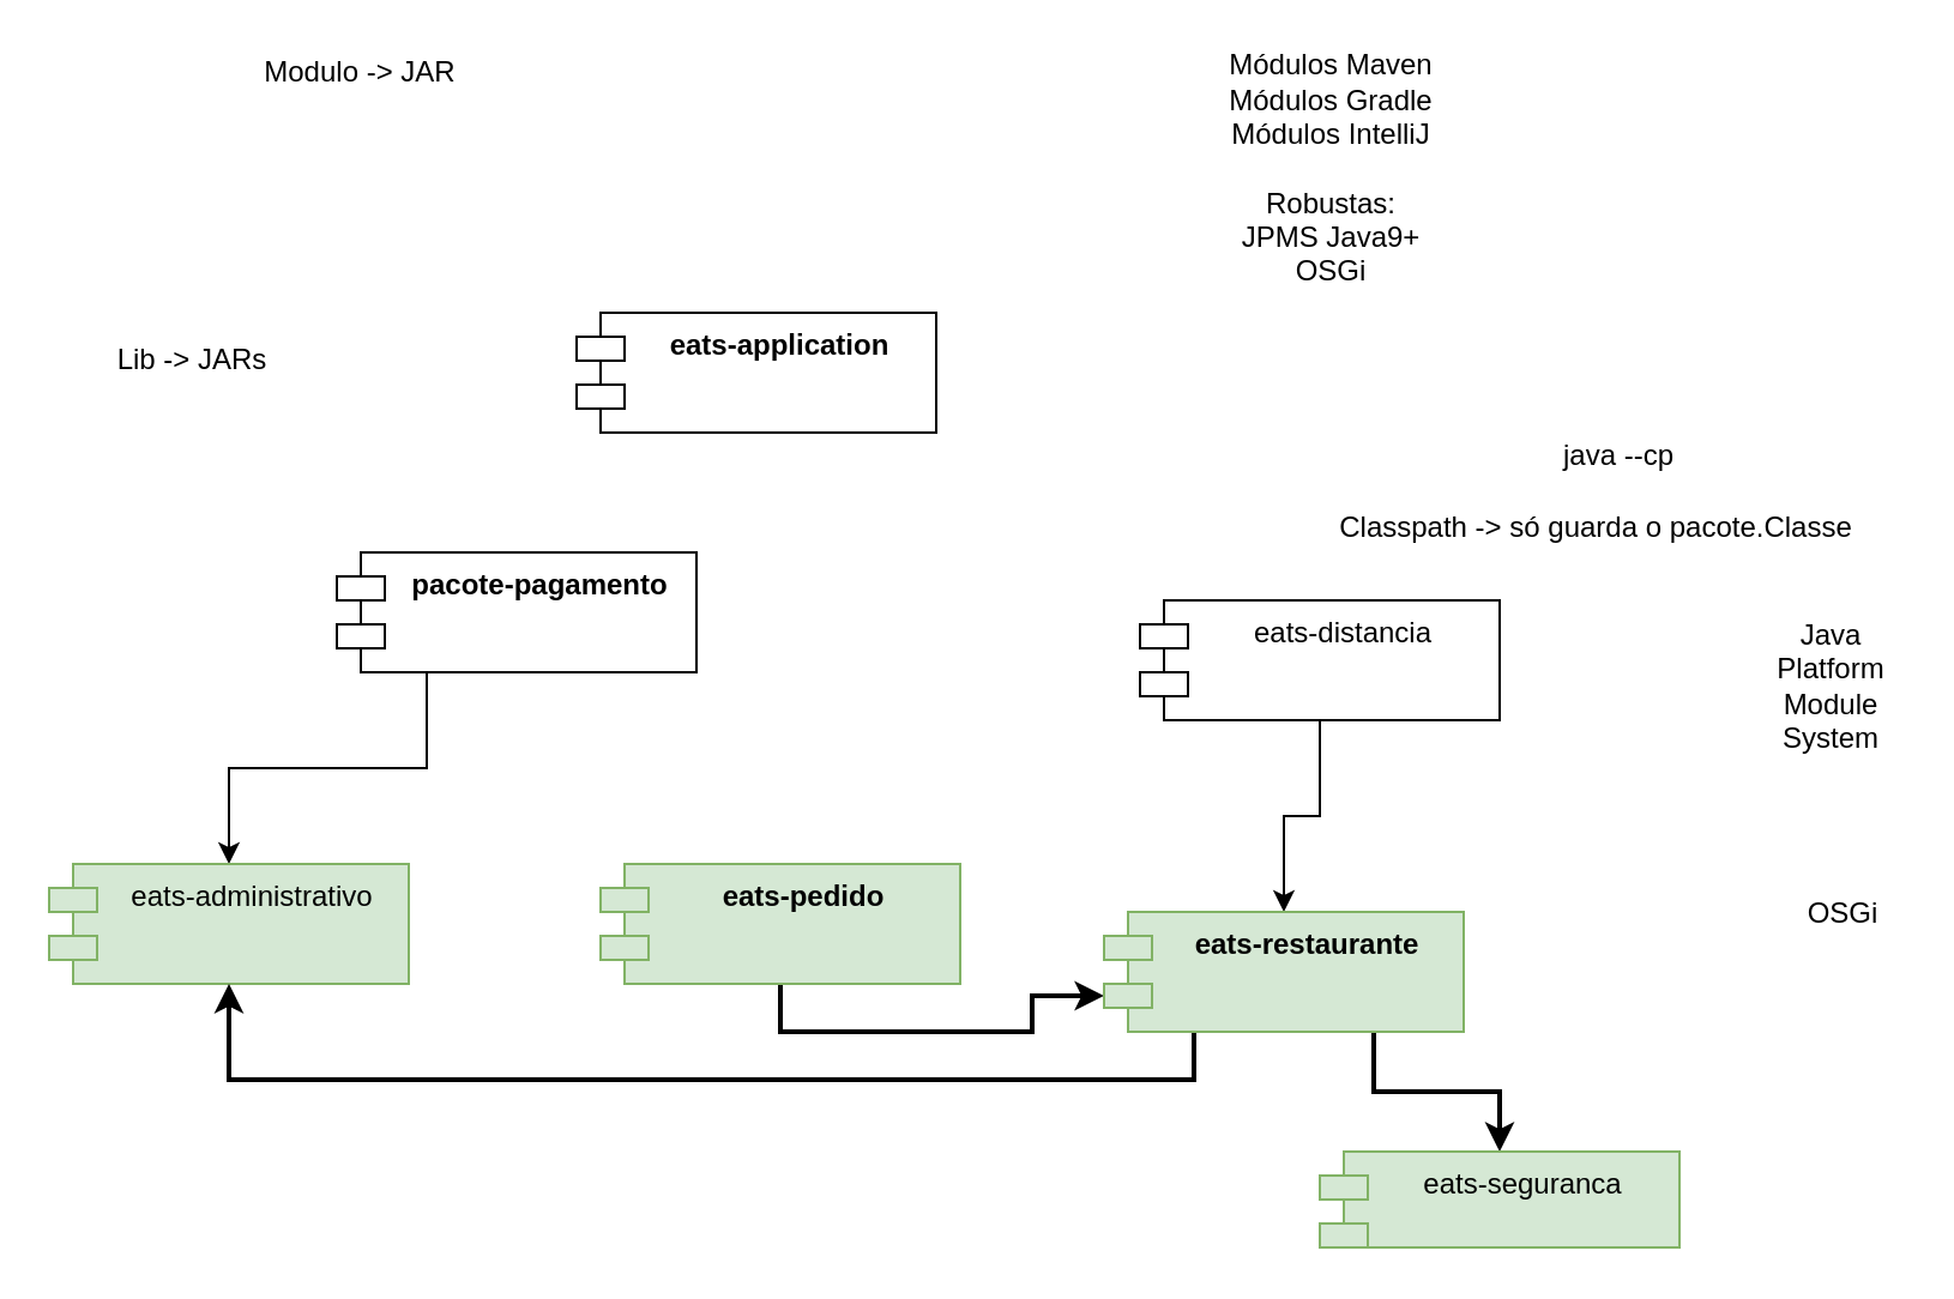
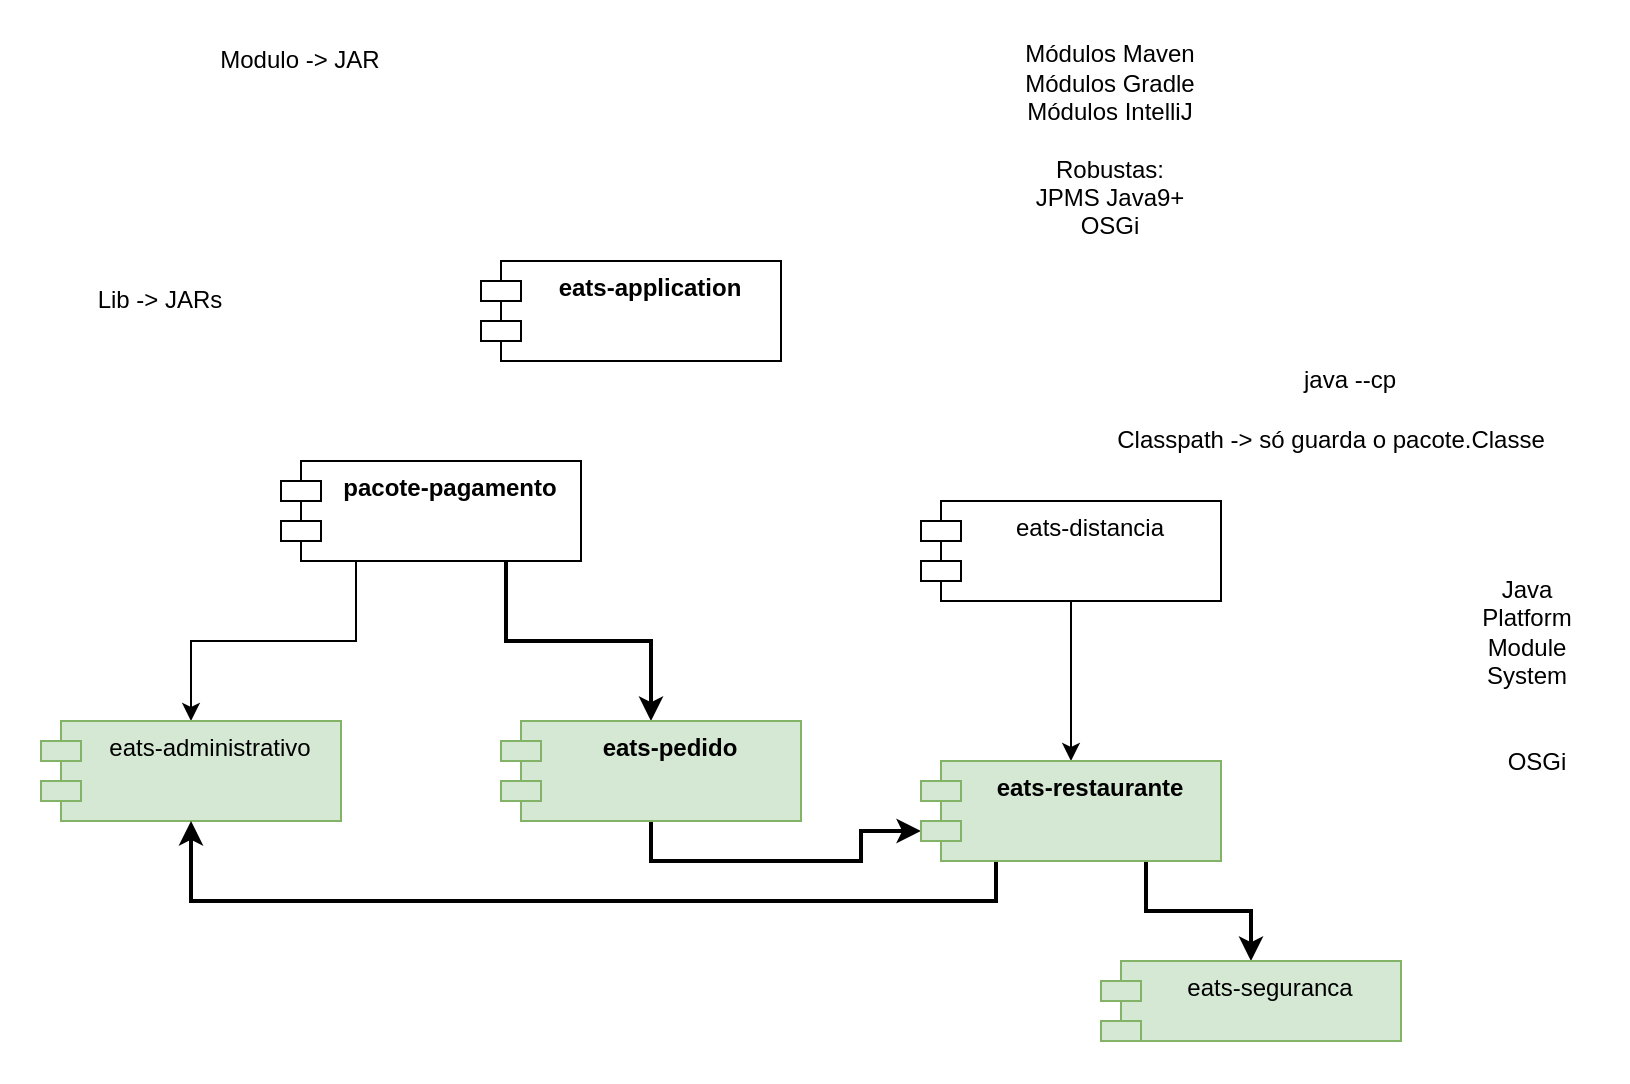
  <mxCell id="0" />
  <mxCell id="1" parent="0" />
  <mxCell id="2" style="edgeStyle=orthogonalEdgeStyle;rounded=0;orthogonalLoop=1;jettySize=auto;html=1;exitX=0.25;exitY=1;exitDx=0;exitDy=0;entryX=0.5;entryY=0;entryDx=0;entryDy=0;" edge="1" parent="1" source="4" target="7"><mxGeometry relative="1" as="geometry" /></mxCell>
+ <mxCell id="3" style="edgeStyle=orthogonalEdgeStyle;rounded=0;orthogonalLoop=1;jettySize=auto;html=1;exitX=0.75;exitY=1;exitDx=0;exitDy=0;fontStyle=0;strokeWidth=2;" edge="1" parent="1" source="4" target="9"><mxGeometry relative="1" as="geometry" /></mxCell>
  <mxCell id="4" value="pacote-pagamento" style="shape=module;align=left;spacingLeft=20;align=center;verticalAlign=top;fontStyle=1" vertex="1" parent="1"><mxGeometry x="140" y="230" width="150" height="50" as="geometry" /></mxCell>
  <mxCell id="5" value="Lib -&amp;gt; JARs" style="text;html=1;strokeColor=none;fillColor=none;align=center;verticalAlign=middle;whiteSpace=wrap;rounded=0;" vertex="1" parent="1"><mxGeometry x="20" y="140" width="120" height="20" as="geometry" /></mxCell>
  <mxCell id="6" value="Modulo -&amp;gt; JAR" style="text;html=1;strokeColor=none;fillColor=none;align=center;verticalAlign=middle;whiteSpace=wrap;rounded=0;" vertex="1" parent="1"><mxGeometry x="30" y="20" width="240" height="20" as="geometry" /></mxCell>
  <mxCell id="7" value="eats-administrativo" style="shape=module;align=left;spacingLeft=20;align=center;verticalAlign=top;fillColor=#d5e8d4;strokeColor=#82b366;" vertex="1" parent="1"><mxGeometry x="20" y="360" width="150" height="50" as="geometry" /></mxCell>
  <mxCell id="8" style="edgeStyle=orthogonalEdgeStyle;rounded=0;orthogonalLoop=1;jettySize=auto;html=1;exitX=0.5;exitY=1;exitDx=0;exitDy=0;entryX=0;entryY=0;entryDx=0;entryDy=35;entryPerimeter=0;strokeWidth=2;" edge="1" parent="1" source="9" target="15"><mxGeometry relative="1" as="geometry" /></mxCell>
  <mxCell id="9" value="eats-pedido" style="shape=module;align=left;spacingLeft=20;align=center;verticalAlign=top;fontStyle=1;fillColor=#d5e8d4;strokeColor=#82b366;" vertex="1" parent="1"><mxGeometry x="250" y="360" width="150" height="50" as="geometry" /></mxCell>
  <mxCell id="10" value="Módulos Maven&lt;br&gt;Módulos Gradle&lt;br&gt;Módulos IntelliJ&lt;br&gt;&lt;br&gt;Robustas:&lt;br&gt;JPMS Java9+&lt;br&gt;OSGi" style="text;html=1;strokeColor=none;fillColor=none;align=center;verticalAlign=middle;whiteSpace=wrap;rounded=0;" vertex="1" parent="1"><mxGeometry x="470" y="60" width="170" height="20" as="geometry" /></mxCell>
  <mxCell id="11" style="edgeStyle=orthogonalEdgeStyle;rounded=0;orthogonalLoop=1;jettySize=auto;html=1;exitX=0.5;exitY=1;exitDx=0;exitDy=0;entryX=0.5;entryY=0;entryDx=0;entryDy=0;" edge="1" parent="1" source="12" target="15"><mxGeometry relative="1" as="geometry" /></mxCell>
- <mxCell id="12" value="eats-distancia" style="shape=module;align=left;spacingLeft=20;align=center;verticalAlign=top;" vertex="1" parent="1"><mxGeometry x="475" y="250" width="150" height="50" as="geometry" /></mxCell>
+ <mxCell id="12" value="eats-distancia" style="shape=module;align=left;spacingLeft=20;align=center;verticalAlign=top;" vertex="1" parent="1"><mxGeometry x="460" y="250" width="150" height="50" as="geometry" /></mxCell>
  <mxCell id="13" style="edgeStyle=orthogonalEdgeStyle;rounded=0;orthogonalLoop=1;jettySize=auto;html=1;exitX=0.25;exitY=1;exitDx=0;exitDy=0;entryX=0.5;entryY=1;entryDx=0;entryDy=0;strokeWidth=2;" edge="1" parent="1" source="15" target="7"><mxGeometry relative="1" as="geometry" /></mxCell>
  <mxCell id="14" style="edgeStyle=orthogonalEdgeStyle;rounded=0;orthogonalLoop=1;jettySize=auto;html=1;exitX=0.75;exitY=1;exitDx=0;exitDy=0;entryX=0.5;entryY=0;entryDx=0;entryDy=0;strokeWidth=2;" edge="1" parent="1" source="15" target="16"><mxGeometry relative="1" as="geometry" /></mxCell>
  <mxCell id="15" value="eats-restaurante" style="shape=module;align=left;spacingLeft=20;align=center;verticalAlign=top;fontStyle=1;fillColor=#d5e8d4;strokeColor=#82b366;" vertex="1" parent="1"><mxGeometry x="460" y="380" width="150" height="50" as="geometry" /></mxCell>
  <mxCell id="16" value="eats-seguranca" style="shape=module;align=left;spacingLeft=20;align=center;verticalAlign=top;fillColor=#d5e8d4;strokeColor=#82b366;" vertex="1" parent="1"><mxGeometry x="550" y="480" width="150" height="40" as="geometry" /></mxCell>
  <mxCell id="17" value="java --cp" style="text;html=1;strokeColor=none;fillColor=none;align=center;verticalAlign=middle;whiteSpace=wrap;rounded=0;" vertex="1" parent="1"><mxGeometry x="620" y="180" width="110" height="20" as="geometry" /></mxCell>
  <mxCell id="18" value="Classpath -&amp;gt; só guarda o pacote.Classe" style="text;html=1;align=center;verticalAlign=middle;resizable=0;points=[];autosize=1;" vertex="1" parent="1"><mxGeometry x="550" y="210" width="230" height="20" as="geometry" /></mxCell>
- <mxCell id="19" value="Java&lt;br&gt;Platform&lt;br&gt;Module&lt;br&gt;System" style="text;html=1;align=center;verticalAlign=middle;resizable=0;points=[];autosize=1;" vertex="1" parent="1"><mxGeometry x="733" y="256" width="60" height="60" as="geometry" /></mxCell>
+ <mxCell id="19" value="Java&lt;br&gt;Platform&lt;br&gt;Module&lt;br&gt;System" style="text;html=1;align=center;verticalAlign=middle;resizable=0;points=[];autosize=1;" vertex="1" parent="1"><mxGeometry x="733" y="286" width="60" height="60" as="geometry" /></mxCell>
  <mxCell id="20" value="OSGi" style="text;html=1;align=center;verticalAlign=middle;resizable=0;points=[];autosize=1;" vertex="1" parent="1"><mxGeometry x="748" y="371" width="40" height="20" as="geometry" /></mxCell>
  <mxCell id="21" value="eats-application" style="shape=module;align=left;spacingLeft=20;align=center;verticalAlign=top;fontStyle=1" vertex="1" parent="1"><mxGeometry x="240" y="130" width="150" height="50" as="geometry" /></mxCell>
